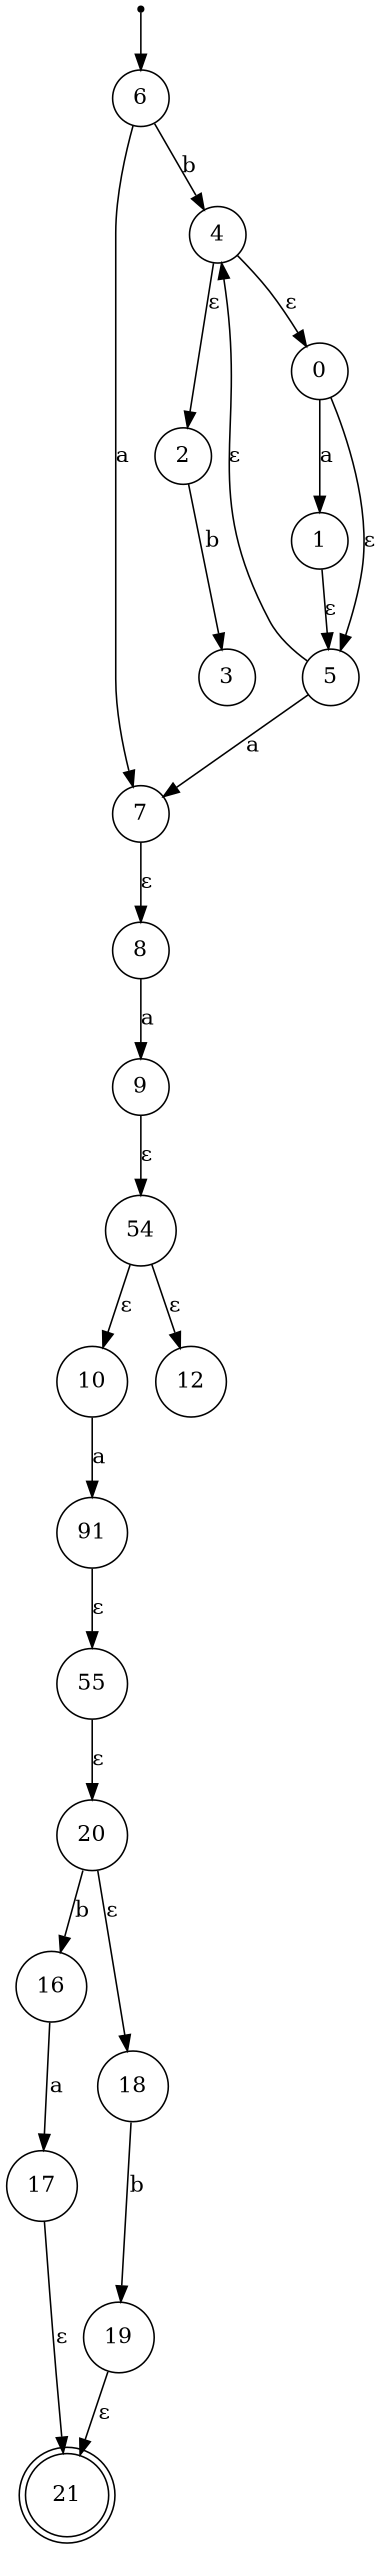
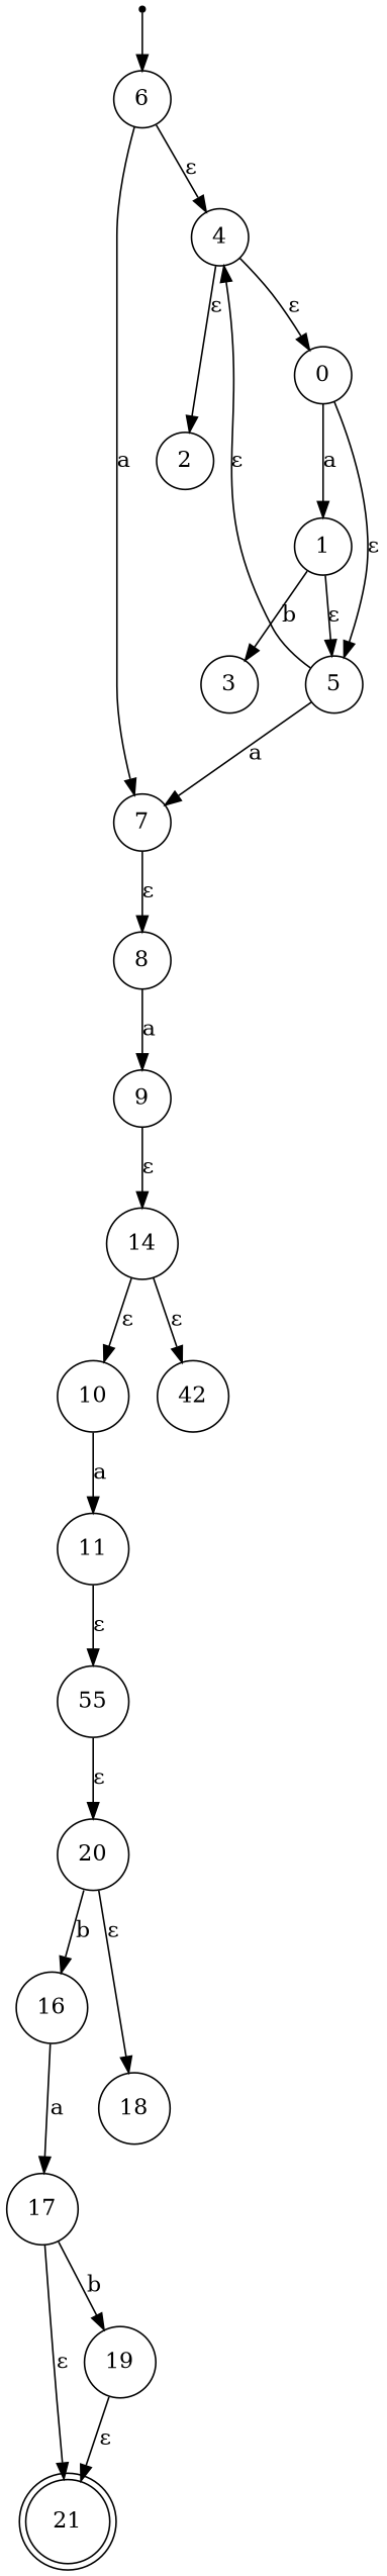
  digraph {
    rankdir=TB
    node [shape=circle]
    Start [shape=point]
    6
    4
    7
    21 [shape=doublecircle]
    0
    2
    8
    1
    5
    3
    9
-   14 [label=54]
+   14
    10
-   12
-   11 [label=91]
+   12 [label=42]
+   11
    n17 [label=55]
    20
    16
    18
    17
    19
    Start -> 6
-   6 -> 4 [label=b]
+   6 -> 4 [label="ε"]
    6 -> 7 [label=a]
    4 -> 0 [label="ε"]
    4 -> 2 [label="ε"]
    7 -> 8 [label="ε"]
    0 -> 1 [label=a]
    0 -> 5 [label="ε"]
-   2 -> 3 [label=b]
+   1 -> 3 [label=b]
    8 -> 9 [label=a]
    1 -> 5 [label="ε"]
    5 -> 4 [label="ε"]
    5 -> 7 [label=a]
    9 -> 14 [label="ε"]
    14 -> 10 [label="ε"]
    14 -> 12 [label="ε"]
    10 -> 11 [label=a]
    11 -> n17 [label="ε"]
    n17 -> 20 [label="ε"]
    20 -> 16 [label=b]
    20 -> 18 [label="ε"]
    16 -> 17 [label=a]
-   18 -> 19 [label=b]
+   17 -> 19 [label=b]
    17 -> 21 [label="ε"]
    19 -> 21 [label="ε"]
  }
